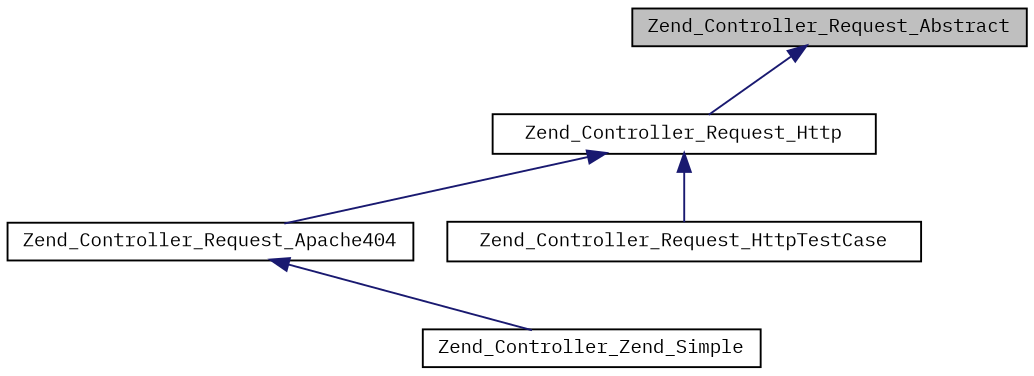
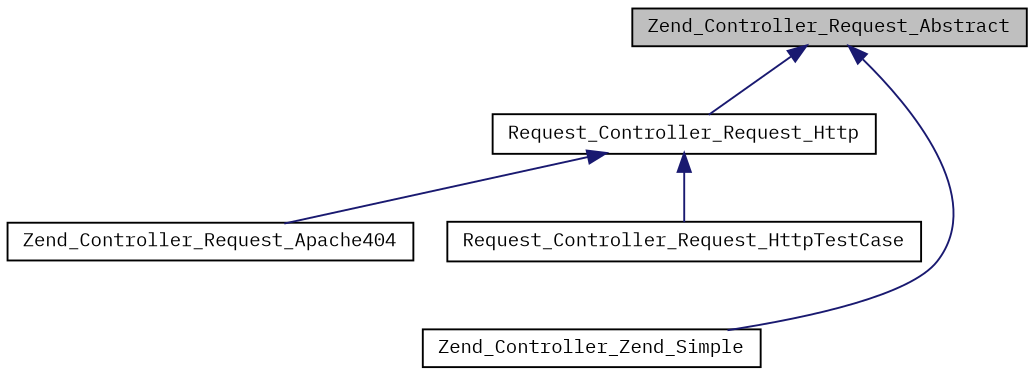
  digraph {
    fontname="IBM Plex Mono"
    node [color=black fillcolor=white fontname="IBM Plex Mono" fontsize=10 shape=record style=filled]
    edge [color=midnightblue dir=back fontname="IBM Plex Mono" fontsize=10 labelfontname=Helvetica labelfontsize=10 style=solid]
    n1 [fillcolor=grey75 fontcolor=black height=0.2 label=Zend_Controller_Request_Abstract width=0.4]
-   n2 [height=0.2 label=Zend_Controller_Request_Http width=0.4]
+   n2 [height=0.2 label=Request_Controller_Request_Http width=0.4]
    n3 [height=0.2 label=Zend_Controller_Zend_Simple width=0.4]
    n4 [height=0.2 label=Zend_Controller_Request_Apache404 width=0.4]
-   n5 [height=0.2 label=Zend_Controller_Request_HttpTestCase width=0.4]
+   n5 [height=0.2 label=Request_Controller_Request_HttpTestCase width=0.4]
    n1 -> n2
-   n4 -> n3
+   n1 -> n3
    n2 -> n4
    n2 -> n5
  }
